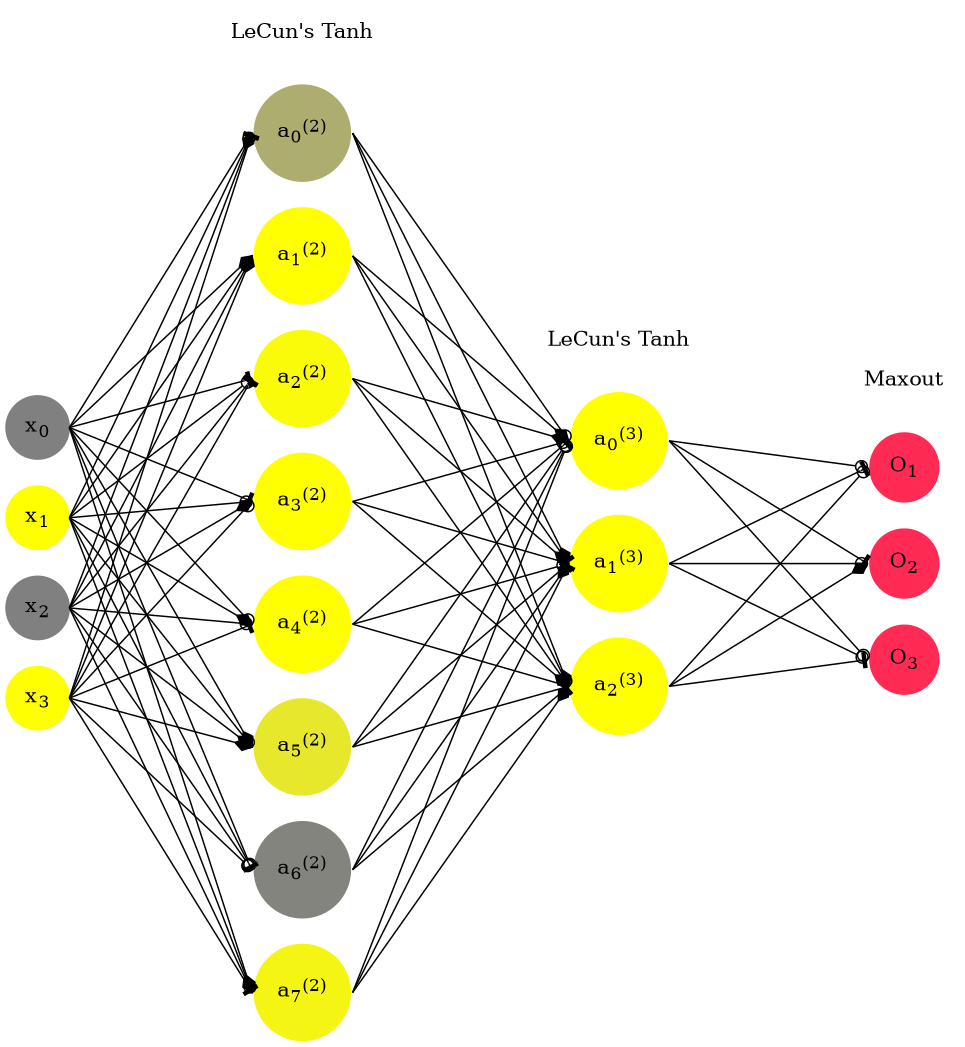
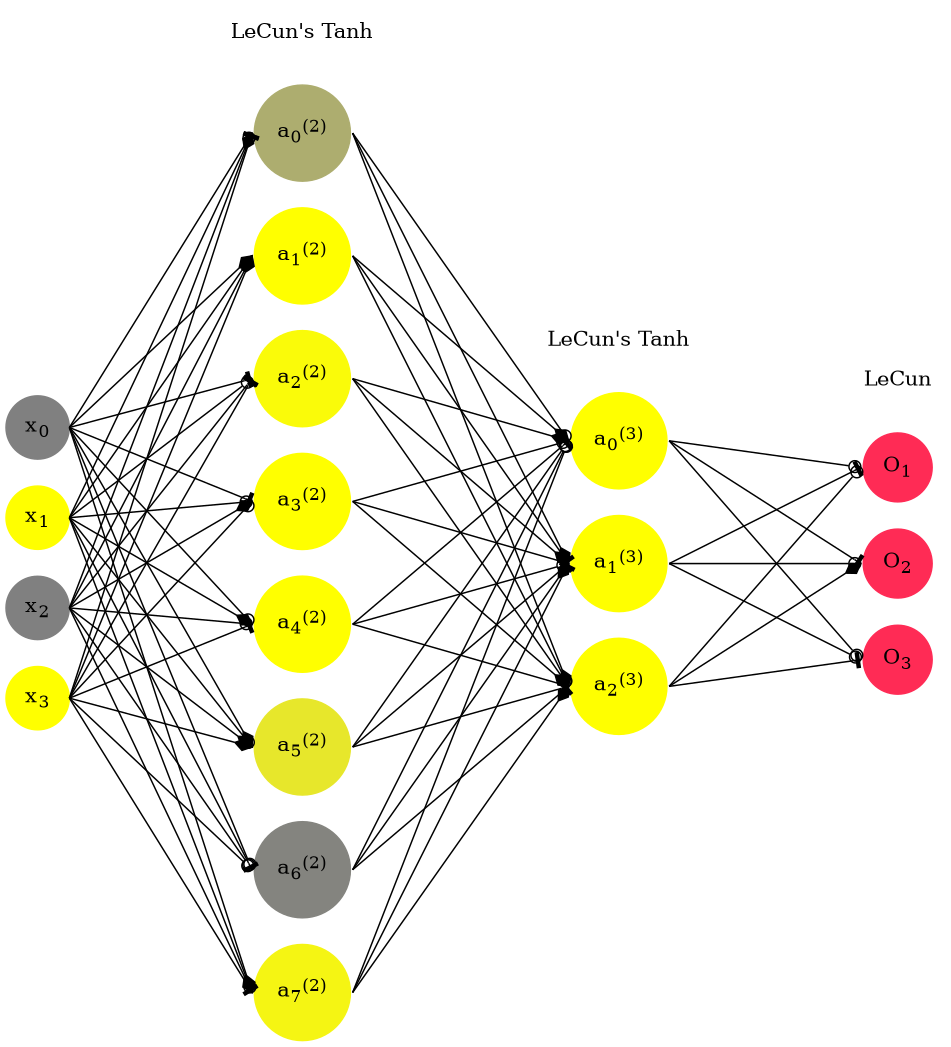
  digraph {
    rankdir=LR
    ranksep=1.4
    splines=false
    node [color="0.9667, 0.83, 1.0" shape=circle style=filled]
    edge [headport=w style=solid tailport=e arrowhead=odot]
    n1 [color="0.1667, 0.0, 0.5" fillcolor="0.1667, 0.0, 0.5" label=<x<sub>0</sub>>]
    n2 [color="0.1667, 1.0, 1.0" fillcolor="0.1667, 1.0, 1.0" label=<x<sub>1</sub>>]
    n3 [color="0.1667, 0.0, 0.5" fillcolor="0.1667, 0.0, 0.5" label=<x<sub>2</sub>>]
    n4 [color="0.1667, 1.0, 1.0" fillcolor="0.1667, 1.0, 1.0" label=<x<sub>3</sub>>]
    n5 [color="0.1667, 0.355212, 0.677606" fillcolor="0.1667, 0.355212, 0.677606" label=<a<sub>0</sub><sup>(2)</sup>>]
    n6 [color="0.1667, 1.074794, 1.037397" fillcolor="0.1667, 1.074794, 1.037397" label=<a<sub>1</sub><sup>(2)</sup>>]
    n7 [color="0.1667, 0.961047, 0.980523" fillcolor="0.1667, 0.961047, 0.980523" label=<a<sub>2</sub><sup>(2)</sup>>]
    n8 [color="0.1667, 1.241197, 1.120599" fillcolor="0.1667, 1.241197, 1.120599" label=<a<sub>3</sub><sup>(2)</sup>>]
    n9 [color="0.1667, 1.486246, 1.243123" fillcolor="0.1667, 1.486246, 1.243123" label=<a<sub>4</sub><sup>(2)</sup>>]
    n10 [color="0.1667, 0.811176, 0.905588" fillcolor="0.1667, 0.811176, 0.905588" label=<a<sub>5</sub><sup>(2)</sup>>]
    n11 [color="0.1667, 0.037355, 0.518677" fillcolor="0.1667, 0.037355, 0.518677" label=<a<sub>6</sub><sup>(2)</sup>>]
    n12 [color="0.1667, 0.920551, 0.960276" fillcolor="0.1667, 0.920551, 0.960276" label=<a<sub>7</sub><sup>(2)</sup>>]
    n13 [color="0.1667, 1.691212, 1.345606" fillcolor="0.1667, 1.691212, 1.345606" label=<a<sub>0</sub><sup>(3)</sup>>]
    n14 [color="0.1667, 1.005726, 1.002863" fillcolor="0.1667, 1.005726, 1.002863" label=<a<sub>1</sub><sup>(3)</sup>>]
    n15 [color="0.1667, 1.616965, 1.308483" fillcolor="0.1667, 1.616965, 1.308483" label=<a<sub>2</sub><sup>(3)</sup>>]
    n16 [fillcolor="0.9667, 0.83, 1.0" label=<O<sub>1</sub>>]
    n17 [fillcolor="0.9667, 0.83, 1.0" label=<O<sub>2</sub>>]
    n18 [fillcolor="0.9667, 0.83, 1.0" label=<O<sub>3</sub>>]
    n19 [label="LeCun's Tanh" shape=plaintext color=darkorange style=""]
    n20 [label="LeCun's Tanh" shape=plaintext color=darkorange style=""]
-   n21 [label=Maxout shape=plaintext color=darkorange style=""]
+   n21 [label=LeCun shape=plaintext color=darkorange style=""]
    subgraph sub_1 {
      n1
    }
    subgraph sub_2 {
      n2
    }
    subgraph sub_3 {
      n3
    }
    subgraph sub_4 {
      n4
    }
    subgraph sub_5 {
      n5
    }
    subgraph sub_6 {
      n6
    }
    subgraph sub_7 {
      n7
    }
    subgraph sub_8 {
      n8
    }
    subgraph sub_9 {
      n9
    }
    subgraph sub_10 {
      n10
    }
    subgraph sub_11 {
      n11
    }
    subgraph sub_12 {
      n12
    }
    subgraph sub_13 {
      n13
    }
    subgraph sub_14 {
      n14
    }
    subgraph sub_15 {
      n15
    }
    subgraph sub_16 {
      n16
    }
    subgraph sub_17 {
      n17
    }
    subgraph sub_18 {
      n18
    }
    subgraph sub_19 {
      rank=same
      n1
      n2
      n3
      n4
    }
    subgraph sub_20 {
      rank=same
      n5
      n6
      n7
      n8
      n9
      n10
      n11
      n12
    }
    subgraph sub_21 {
      rank=same
      n13
      n14
      n15
    }
    subgraph sub_22 {
      rank=same
      n16
      n17
      n18
    }
    subgraph sub_23 {
      rank=same
      n5
      n19
    }
    subgraph sub_24 {
      rank=same
      n13
      n20
    }
    subgraph sub_25 {
      rank=same
      n16
      n21
    }
    n1 -> n2 [style=invis arrowhead=""]
    n1 -> n5
    n1 -> n6 [arrowhead=diamond]
    n1 -> n7 [arrowhead=tee]
    n1 -> n8 [arrowhead=tee]
    n1 -> n9
    n1 -> n10 [arrowhead=diamond]
    n1 -> n11
    n1 -> n12 [arrowhead=diamond]
    n2 -> n3 [style=invis arrowhead=""]
    n2 -> n5 [arrowhead=diamond]
    n2 -> n6 [arrowhead=diamond]
    n2 -> n7
    n2 -> n8
    n2 -> n9 [arrowhead=diamond]
    n2 -> n10
    n2 -> n11 [arrowhead=tee]
    n2 -> n12
    n3 -> n4 [style=invis arrowhead=""]
    n3 -> n5 [arrowhead=tee]
    n3 -> n6 [arrowhead=diamond]
    n3 -> n7 [arrowhead=tee]
    n3 -> n8 [arrowhead=diamond]
    n3 -> n9
    n3 -> n10 [arrowhead=diamond]
    n3 -> n11
    n3 -> n12 [arrowhead=diamond]
    n4 -> n5 [arrowhead=tee]
    n4 -> n6 [arrowhead=diamond]
    n4 -> n7 [arrowhead=tee]
    n4 -> n8
    n4 -> n9 [arrowhead=tee]
    n4 -> n10 [arrowhead=diamond]
    n4 -> n11
    n4 -> n12 [arrowhead=tee]
    n5 -> n6 [style=invis arrowhead=""]
    n5 -> n13
    n5 -> n14 [arrowhead=diamond]
    n5 -> n15 [arrowhead=diamond]
    n6 -> n7 [style=invis arrowhead=""]
    n6 -> n13 [arrowhead=diamond]
    n6 -> n14 [arrowhead=tee]
    n6 -> n15
    n7 -> n8 [style=invis arrowhead=""]
    n7 -> n13 [arrowhead=diamond]
    n7 -> n14 [arrowhead=diamond]
    n7 -> n15
    n8 -> n9 [style=invis arrowhead=""]
    n8 -> n13
    n8 -> n14 [arrowhead=tee]
    n8 -> n15 [arrowhead=diamond]
    n9 -> n10 [style=invis arrowhead=""]
    n9 -> n13 [arrowhead=tee]
    n9 -> n14
    n9 -> n15 [arrowhead=tee]
    n10 -> n11 [style=invis arrowhead=""]
    n10 -> n13
    n10 -> n14 [arrowhead=tee]
    n10 -> n15 [arrowhead=tee]
    n11 -> n12 [style=invis arrowhead=""]
    n11 -> n13
    n11 -> n14 [arrowhead=diamond]
    n11 -> n15 [arrowhead=tee]
    n12 -> n13
    n12 -> n14 [arrowhead=tee]
    n12 -> n15 [arrowhead=diamond]
    n13 -> n14 [style=invis arrowhead=""]
    n13 -> n16
    n13 -> n17 [arrowhead=tee]
    n13 -> n18
    n14 -> n15 [style=invis arrowhead=""]
    n14 -> n16 [arrowhead=tee]
    n14 -> n17
    n14 -> n18
    n15 -> n16
    n15 -> n17 [arrowhead=diamond]
    n15 -> n18 [arrowhead=tee]
    n16 -> n17 [style=invis arrowhead=""]
    n17 -> n18 [style=invis arrowhead=""]
    n19 -> n5 [style=invis arrowhead=""]
    n20 -> n13 [style=invis arrowhead=""]
    n21 -> n16 [style=invis arrowhead=""]
  }
